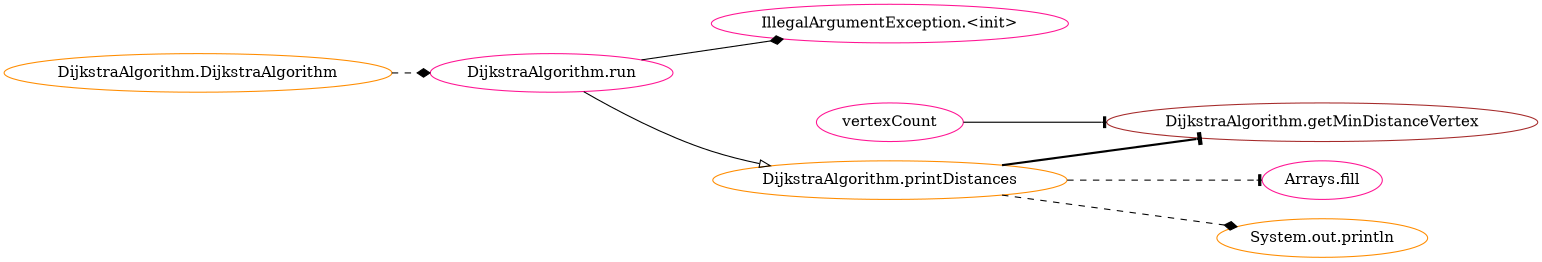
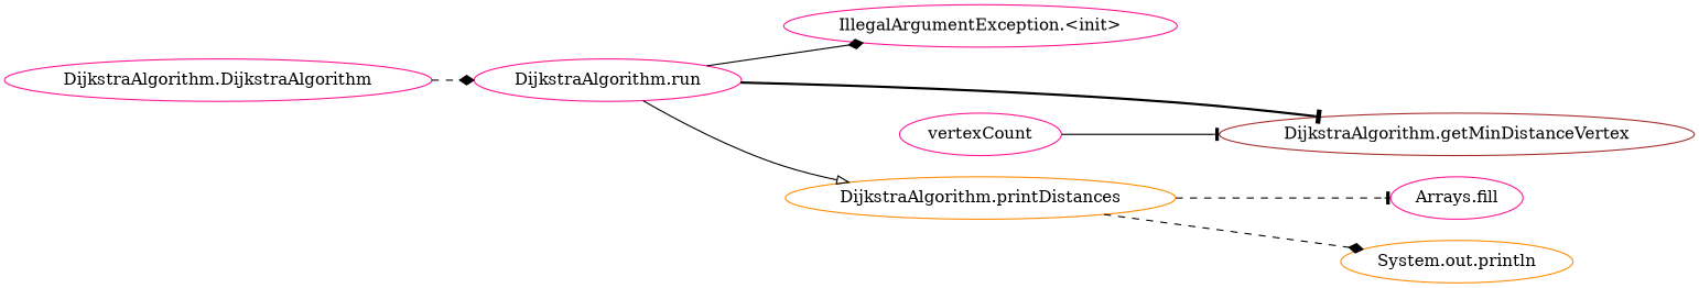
  digraph {
    rankdir=LR
    node [color=deeppink]
    edge [arrowhead=diamond style=dashed]
-   "DijkstraAlgorithm.DijkstraAlgorithm" [color=darkorange]
+   "DijkstraAlgorithm.DijkstraAlgorithm"
    "DijkstraAlgorithm.run"
    "DijkstraAlgorithm.getMinDistanceVertex" [color=brown]
    "DijkstraAlgorithm.printDistances" [color=darkorange]
    "IllegalArgumentException.<init>"
    "Arrays.fill"
    "System.out.println" [color=darkorange]
    vertexCount
    "DijkstraAlgorithm.DijkstraAlgorithm" -> "DijkstraAlgorithm.run"
-   "DijkstraAlgorithm.printDistances" -> "DijkstraAlgorithm.getMinDistanceVertex" [arrowhead=tee style=bold]
+   "DijkstraAlgorithm.run" -> "DijkstraAlgorithm.getMinDistanceVertex" [arrowhead=tee style=bold]
    "DijkstraAlgorithm.run" -> "DijkstraAlgorithm.printDistances" [arrowhead=onormal style=solid]
    "DijkstraAlgorithm.run" -> "IllegalArgumentException.<init>" [style=solid]
    "DijkstraAlgorithm.printDistances" -> "Arrays.fill" [arrowhead=tee]
    "DijkstraAlgorithm.printDistances" -> "System.out.println"
    vertexCount -> "DijkstraAlgorithm.getMinDistanceVertex" [arrowhead=tee style=solid]
  }
